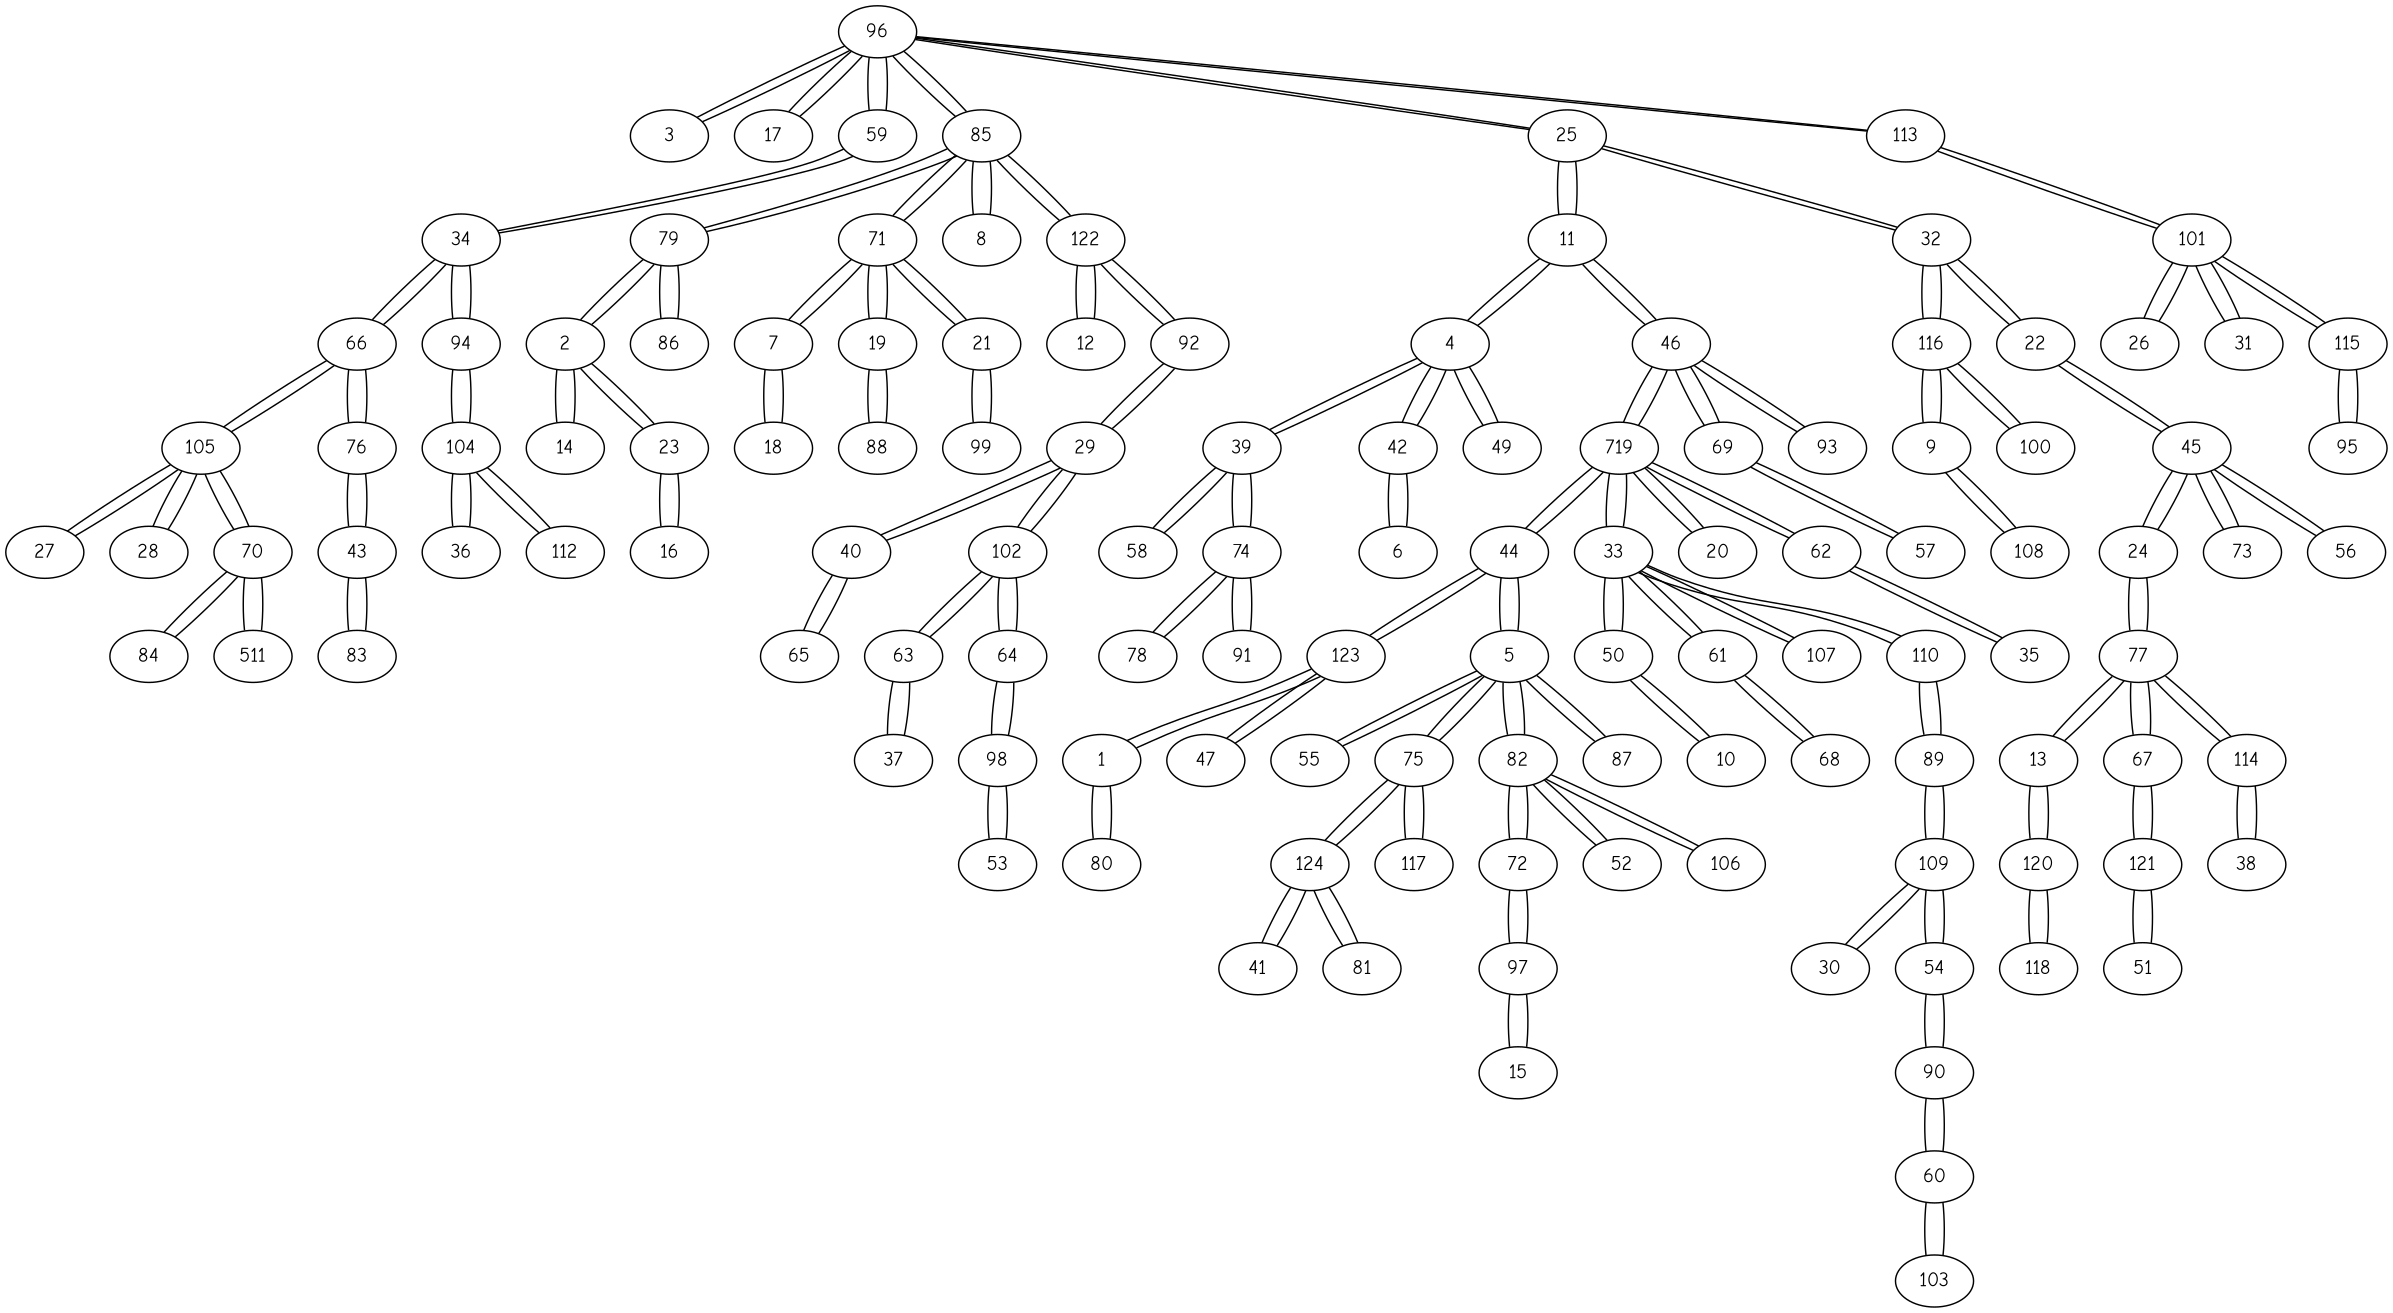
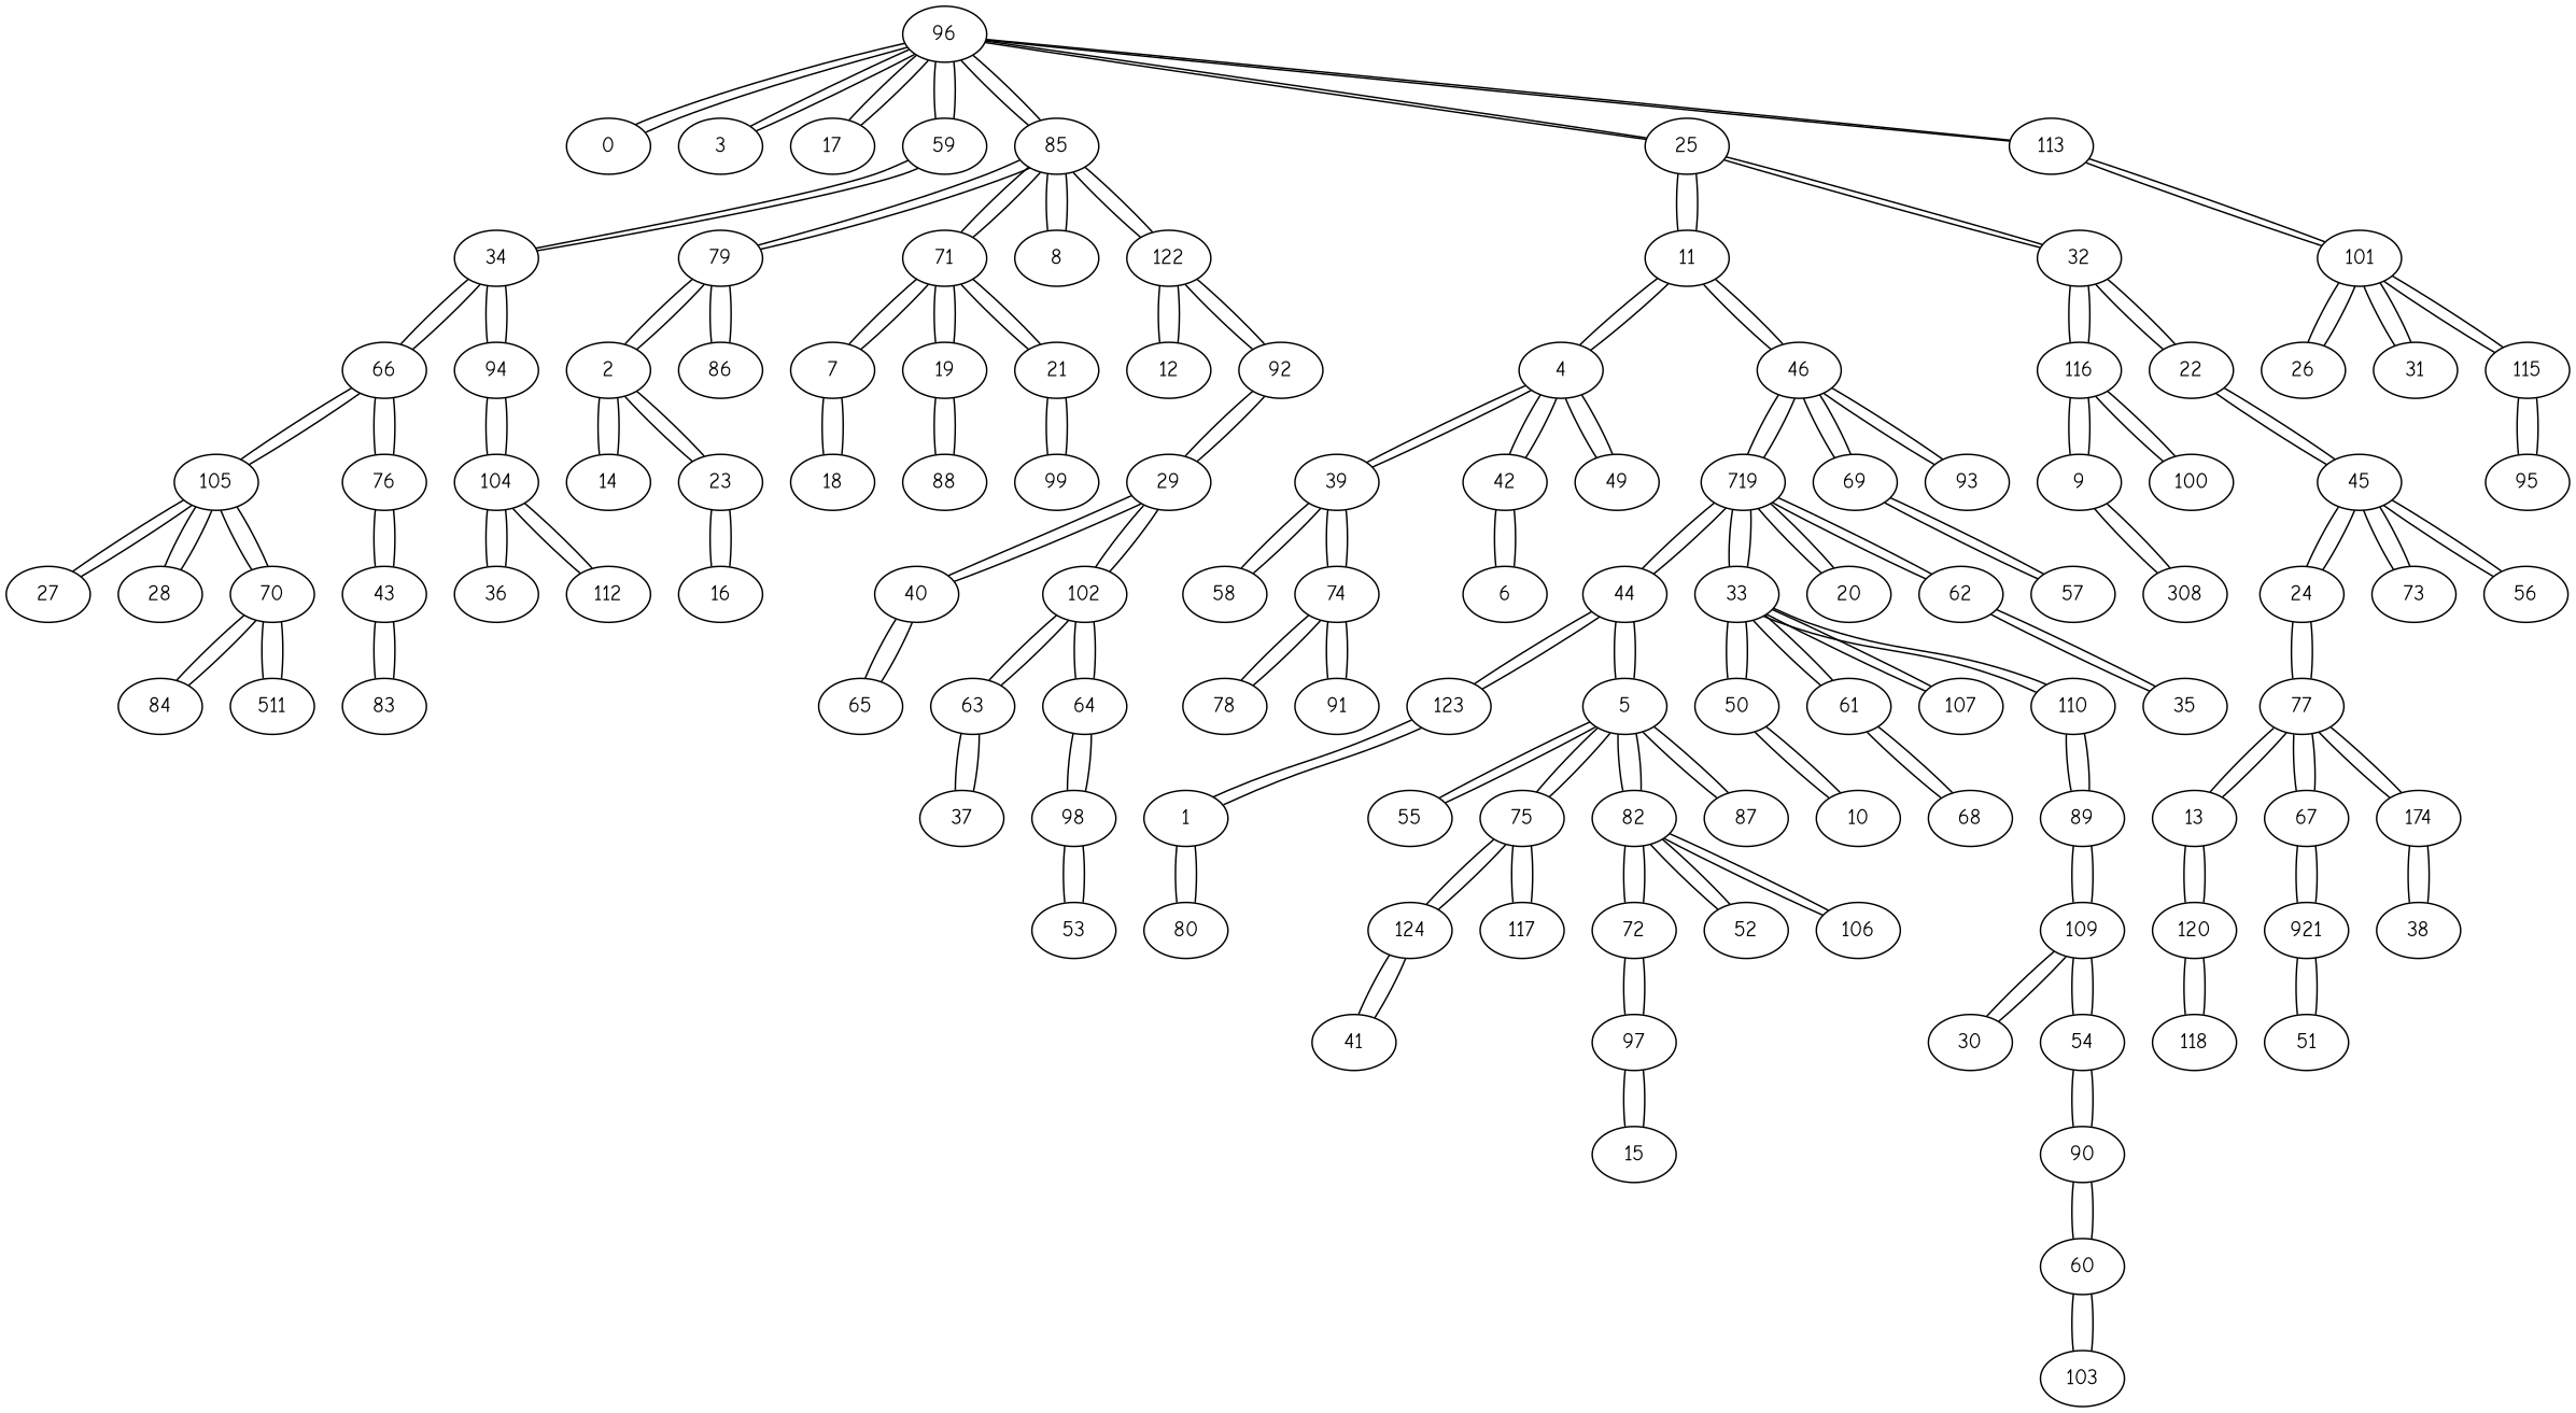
  graph {
    fontname="Comic Neue"
    node [fontname="Comic Neue"]
    edge [fontname="Comic Neue"]
    96
+   0
    3
    17
    59
    85
    25
    113
    34
    79
    71
    8
    122
    11
    32
    101
    66
    94
    2
    86
    7
    19
    21
    12
    92
    4
    46
    116
    22
    26
    31
    115
    123
    1
-   47
    44
    80
    5
    n39 [label=719]
    55
    75
    82
    87
    33
    20
    62
    14
    23
    16
    39
    42
    49
    69
    93
    58
    74
    6
    57
    78
    91
    124
    117
    72
    52
    106
    50
    61
    107
    110
    35
    41
-   81
    97
    18
    88
    99
    29
    9
    100
-   108
+   108 [label=308]
    45
    10
    68
    89
    40
    102
    77
    13
    67
    24
-   114
+   114 [label=174]
    120
-   121
+   121 [label=921]
    38
    118
    51
    73
    56
    15
    95
    105
    27
    28
    70
    84
    n106 [label=511]
    76
    43
    65
    63
    64
    37
    98
    109
    30
    54
    90
    60
    104
    36
    112
    83
    53
    103
+   96 -- 0
    96 -- 3
    96 -- 17
    96 -- 59
    96 -- 85
    96 -- 25
    96 -- 113
+   0 -- 96
    3 -- 96
    17 -- 96
    59 -- 96
    59 -- 34
    85 -- 96
    85 -- 79
    85 -- 71
    85 -- 8
    85 -- 122
    25 -- 96
    25 -- 11
    25 -- 32
    113 -- 96
    113 -- 101
    34 -- 59
    34 -- 66
    34 -- 94
    79 -- 85
    79 -- 2
    79 -- 86
    71 -- 85
    71 -- 7
    71 -- 19
    71 -- 21
    8 -- 85
    122 -- 85
    122 -- 12
    122 -- 92
    11 -- 25
    11 -- 4
    11 -- 46
    32 -- 25
    32 -- 116
    32 -- 22
    101 -- 113
    101 -- 26
    101 -- 31
    101 -- 115
    66 -- 34
    66 -- 105
    66 -- 76
    94 -- 34
    94 -- 104
    2 -- 79
    2 -- 14
    2 -- 23
    86 -- 79
    7 -- 71
    7 -- 18
    19 -- 71
    19 -- 88
    21 -- 71
    21 -- 99
    12 -- 122
    92 -- 122
    92 -- 29
    4 -- 11
    4 -- 39
    4 -- 42
    4 -- 49
    46 -- 11
    46 -- n39
    46 -- 69
    46 -- 93
    116 -- 32
    116 -- 9
    116 -- 100
    22 -- 32
    22 -- 45
    26 -- 101
    31 -- 101
    115 -- 101
    115 -- 95
    123 -- 1
-   123 -- 47
    123 -- 44
    1 -- 123
    1 -- 80
-   47 -- 123
    44 -- 123
    44 -- 5
    44 -- n39
    80 -- 1
    5 -- 44
    5 -- 55
    5 -- 75
    5 -- 82
    5 -- 87
    n39 -- 46
    n39 -- 44
    n39 -- 33
    n39 -- 20
    n39 -- 62
    55 -- 5
    75 -- 5
    75 -- 124
    75 -- 117
    82 -- 5
    82 -- 72
    82 -- 52
    82 -- 106
    87 -- 5
    33 -- n39
    33 -- 50
    33 -- 61
    33 -- 107
    33 -- 110
    20 -- n39
    62 -- n39
    62 -- 35
    14 -- 2
    23 -- 2
    23 -- 16
    16 -- 23
    39 -- 4
    39 -- 58
    39 -- 74
    42 -- 4
    42 -- 6
    49 -- 4
    69 -- 46
    69 -- 57
    93 -- 46
    58 -- 39
    74 -- 39
    74 -- 78
    74 -- 91
    6 -- 42
    57 -- 69
    78 -- 74
    91 -- 74
    124 -- 75
    124 -- 41
-   124 -- 81
    117 -- 75
    72 -- 82
    72 -- 97
    52 -- 82
    106 -- 82
    50 -- 33
    50 -- 10
    61 -- 33
    61 -- 68
    107 -- 33
    110 -- 33
    110 -- 89
    35 -- 62
    41 -- 124
-   81 -- 124
    97 -- 72
    97 -- 15
    18 -- 7
    88 -- 19
    99 -- 21
    29 -- 92
    29 -- 40
    29 -- 102
    9 -- 116
    9 -- 108
    100 -- 116
    108 -- 9
    45 -- 22
    45 -- 24
    45 -- 73
    45 -- 56
    10 -- 50
    68 -- 61
    89 -- 110
    89 -- 109
    40 -- 29
    40 -- 65
    102 -- 29
    102 -- 63
    102 -- 64
    77 -- 13
    77 -- 67
    77 -- 24
    77 -- 114
    13 -- 77
    13 -- 120
    67 -- 77
    67 -- 121
    24 -- 45
    24 -- 77
    114 -- 77
    114 -- 38
    120 -- 13
    120 -- 118
    121 -- 67
    121 -- 51
    38 -- 114
    118 -- 120
    51 -- 121
    73 -- 45
    56 -- 45
    15 -- 97
    95 -- 115
    105 -- 66
    105 -- 27
    105 -- 28
    105 -- 70
    27 -- 105
    28 -- 105
    70 -- 105
    70 -- 84
    70 -- n106
    84 -- 70
    n106 -- 70
    76 -- 66
    76 -- 43
    43 -- 76
    43 -- 83
    65 -- 40
    63 -- 102
    63 -- 37
    64 -- 102
    64 -- 98
    37 -- 63
    98 -- 64
    98 -- 53
    109 -- 89
    109 -- 30
    109 -- 54
    30 -- 109
    54 -- 109
    54 -- 90
    90 -- 54
    90 -- 60
    60 -- 90
    60 -- 103
    104 -- 94
    104 -- 36
    104 -- 112
    36 -- 104
    112 -- 104
    83 -- 43
    53 -- 98
    103 -- 60
  }
